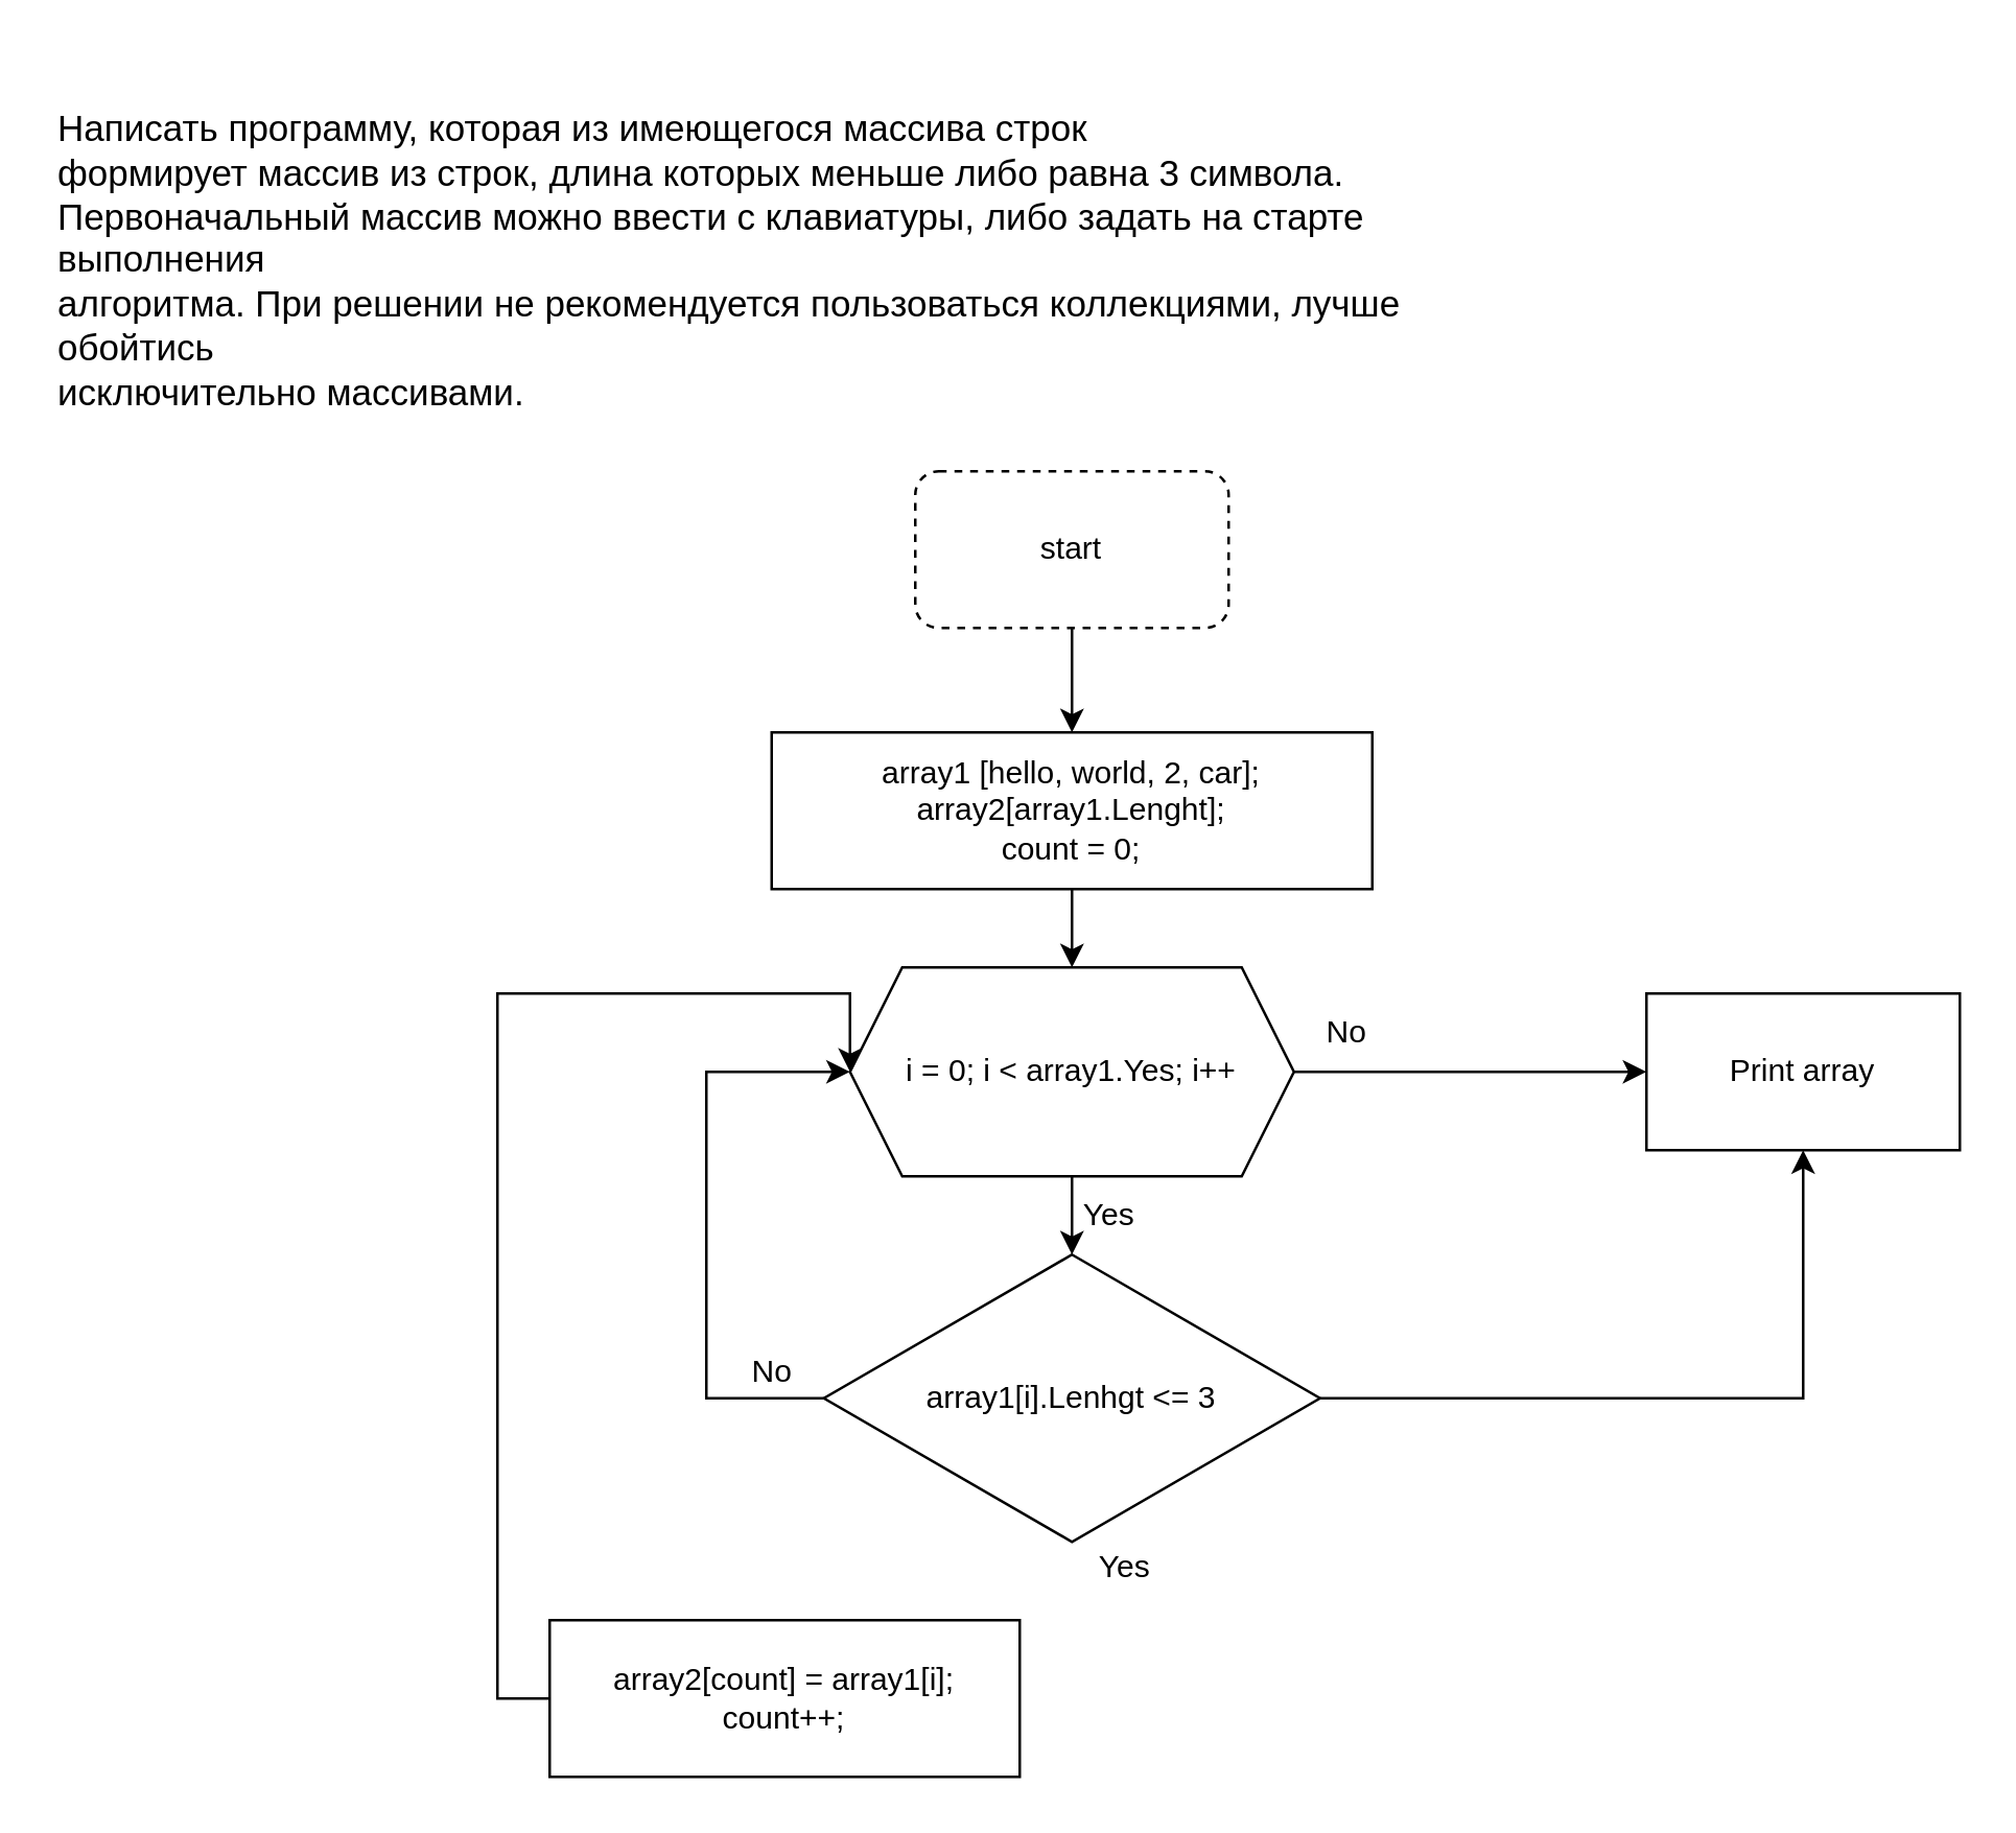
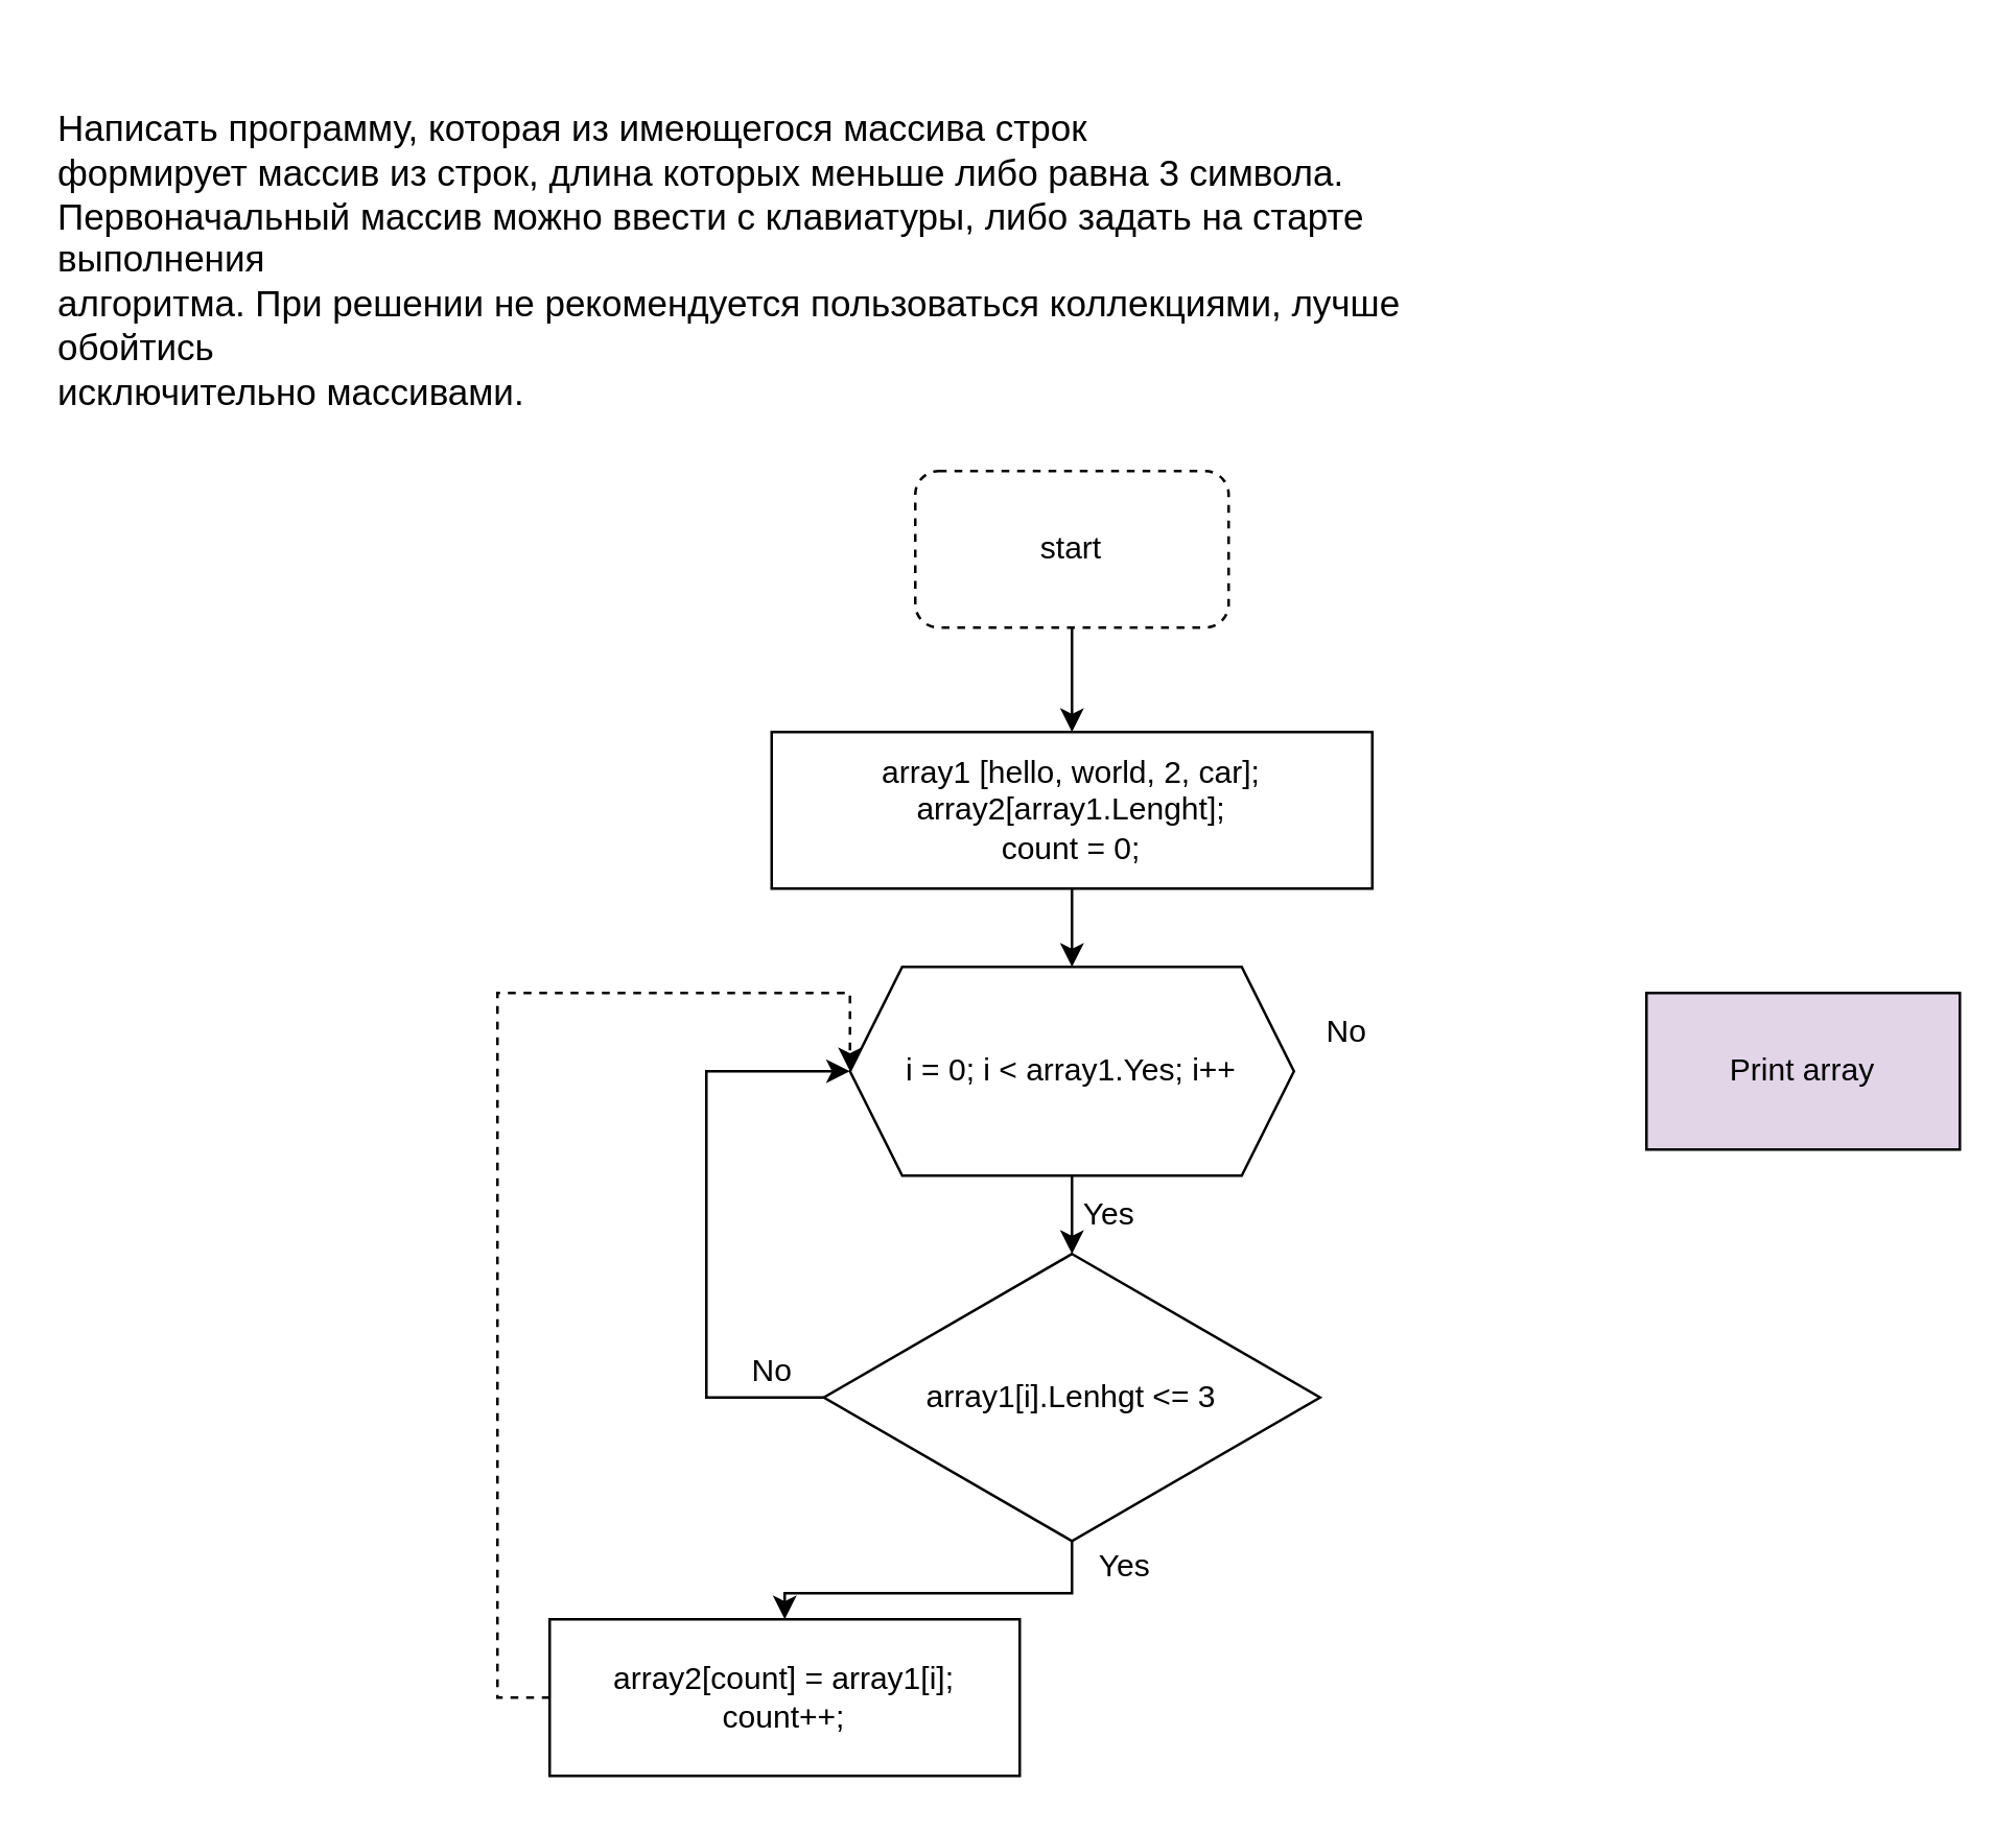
  <mxCell id="0" />
  <mxCell id="1" parent="0" />
  <mxCell id="2" value="" style="edgeStyle=orthogonalEdgeStyle;rounded=0;orthogonalLoop=1;jettySize=auto;html=1;fontSize=14;" edge="1" parent="1" source="3"><mxGeometry relative="1" as="geometry"><mxPoint x="410" y="280" as="targetPoint" /></mxGeometry></mxCell>
  <mxCell id="3" value="start" style="rounded=1;whiteSpace=wrap;html=1;dashed=1;" vertex="1" parent="1"><mxGeometry x="350" y="180" width="120" height="60" as="geometry" /></mxCell>
  <mxCell id="4" value="&lt;p class=&quot;MsoNormal&quot; style=&quot;font-size: 14px;&quot;&gt;Написать программу, которая из имеющегося массива строк&#10;формирует массив из строк, длина которых меньше либо равна 3 символа.&#10;Первоначальный массив можно ввести с клавиатуры, либо задать на старте выполнения&#10;алгоритма. При решении не рекомендуется пользоваться коллекциями, лучше обойтись&#10;исключительно массивами.&lt;/p&gt;" style="text;whiteSpace=wrap;html=1;fontSize=14;" vertex="1" parent="1"><mxGeometry x="20" width="530" height="120" as="geometry" y="20" /></mxCell>
  <mxCell id="5" value="" style="edgeStyle=orthogonalEdgeStyle;rounded=0;orthogonalLoop=1;jettySize=auto;html=1;fontSize=12;" edge="1" parent="1" source="6" target="9"><mxGeometry relative="1" as="geometry" /></mxCell>
  <mxCell id="6" value="array1 [hello, world, 2, car];&lt;br&gt;array2[array1.Lenght];&lt;br&gt;count = 0;" style="rounded=0;whiteSpace=wrap;html=1;fontSize=12;" vertex="1" parent="1"><mxGeometry x="295" y="280" width="230" height="60" as="geometry" /></mxCell>
- <mxCell id="7" value="" style="edgeStyle=orthogonalEdgeStyle;rounded=0;orthogonalLoop=1;jettySize=auto;html=1;fontSize=12;" edge="1" parent="1" source="9" target="10"><mxGeometry relative="1" as="geometry" /></mxCell>
  <mxCell id="8" value="" style="edgeStyle=orthogonalEdgeStyle;rounded=0;orthogonalLoop=1;jettySize=auto;html=1;fontSize=12;" edge="1" parent="1" source="9" target="14"><mxGeometry relative="1" as="geometry" /></mxCell>
  <mxCell id="9" value="i = 0; i &amp;lt; array1.Yes; i++" style="shape=hexagon;perimeter=hexagonPerimeter2;whiteSpace=wrap;html=1;fixedSize=1;fontSize=12;" vertex="1" parent="1"><mxGeometry x="325" y="370" width="170" height="80" as="geometry" /></mxCell>
- <mxCell id="10" value="Print array" style="whiteSpace=wrap;html=1;" vertex="1" parent="1"><mxGeometry x="630" y="380" width="120" height="60" as="geometry" /></mxCell>
+ <mxCell id="10" value="Print array" style="whiteSpace=wrap;html=1;fillColor=#e1d5e7;" vertex="1" parent="1"><mxGeometry x="630" y="380" width="120" height="60" as="geometry" /></mxCell>
  <mxCell id="11" value="No" style="text;html=1;align=center;verticalAlign=middle;resizable=0;points=[];autosize=1;strokeColor=none;fillColor=none;fontSize=12;" vertex="1" parent="1"><mxGeometry x="495" y="380" width="40" height="30" as="geometry" /></mxCell>
- <mxCell id="12" value="" style="edgeStyle=orthogonalEdgeStyle;rounded=0;orthogonalLoop=1;jettySize=auto;html=1;fontSize=12;" edge="1" parent="1" source="14" target="10"><mxGeometry relative="1" as="geometry" /></mxCell>
+ <mxCell id="12" value="" style="edgeStyle=orthogonalEdgeStyle;rounded=0;orthogonalLoop=1;jettySize=auto;html=1;fontSize=12;" edge="1" parent="1" source="14" target="17"><mxGeometry relative="1" as="geometry" /></mxCell>
  <mxCell id="13" style="edgeStyle=orthogonalEdgeStyle;rounded=0;orthogonalLoop=1;jettySize=auto;html=1;fontSize=12;entryX=0;entryY=0.5;entryDx=0;entryDy=0;" edge="1" parent="1" source="14" target="9"><mxGeometry relative="1" as="geometry"><mxPoint x="250" y="420" as="targetPoint" /><Array as="points"><mxPoint x="270" y="535" /><mxPoint x="270" y="410" /></Array></mxGeometry></mxCell>
  <mxCell id="14" value="array1[i].Lenhgt &amp;lt;= 3" style="rhombus;whiteSpace=wrap;html=1;fontSize=12;" vertex="1" parent="1"><mxGeometry x="315" y="480" width="190" height="110" as="geometry" /></mxCell>
  <mxCell id="15" value="Yes" style="text;html=1;align=center;verticalAlign=middle;resizable=0;points=[];autosize=1;strokeColor=none;fillColor=none;fontSize=12;" vertex="1" parent="1"><mxGeometry x="404" y="450" width="40" height="30" as="geometry" /></mxCell>
- <mxCell id="16" style="edgeStyle=orthogonalEdgeStyle;rounded=0;orthogonalLoop=1;jettySize=auto;html=1;fontSize=12;entryX=0;entryY=0.5;entryDx=0;entryDy=0;" edge="1" parent="1" source="17" target="9"><mxGeometry relative="1" as="geometry"><mxPoint x="200" y="650" as="targetPoint" /><Array as="points"><mxPoint x="190" y="650" /><mxPoint x="190" y="380" /><mxPoint x="325" y="380" /></Array></mxGeometry></mxCell>
+ <mxCell id="16" style="edgeStyle=orthogonalEdgeStyle;rounded=0;orthogonalLoop=1;jettySize=auto;html=1;fontSize=12;entryX=0;entryY=0.5;entryDx=0;entryDy=0;dashed=1;" edge="1" parent="1" source="17" target="9"><mxGeometry relative="1" as="geometry"><mxPoint x="200" y="650" as="targetPoint" /><Array as="points"><mxPoint x="190" y="650" /><mxPoint x="190" y="380" /><mxPoint x="325" y="380" /></Array></mxGeometry></mxCell>
  <mxCell id="17" value="array2[count] = array1[i];&lt;br&gt;count++;" style="whiteSpace=wrap;html=1;" vertex="1" parent="1"><mxGeometry x="210" y="620" width="180" height="60" as="geometry" /></mxCell>
  <mxCell id="18" value="Yes" style="text;html=1;align=center;verticalAlign=middle;resizable=0;points=[];autosize=1;strokeColor=none;fillColor=none;fontSize=12;" vertex="1" parent="1"><mxGeometry x="410" y="585" width="40" height="30" as="geometry" /></mxCell>
  <mxCell id="19" value="No" style="text;html=1;align=center;verticalAlign=middle;resizable=0;points=[];autosize=1;strokeColor=none;fillColor=none;fontSize=12;" vertex="1" parent="1"><mxGeometry x="275" y="510" width="40" height="30" as="geometry" /></mxCell>
